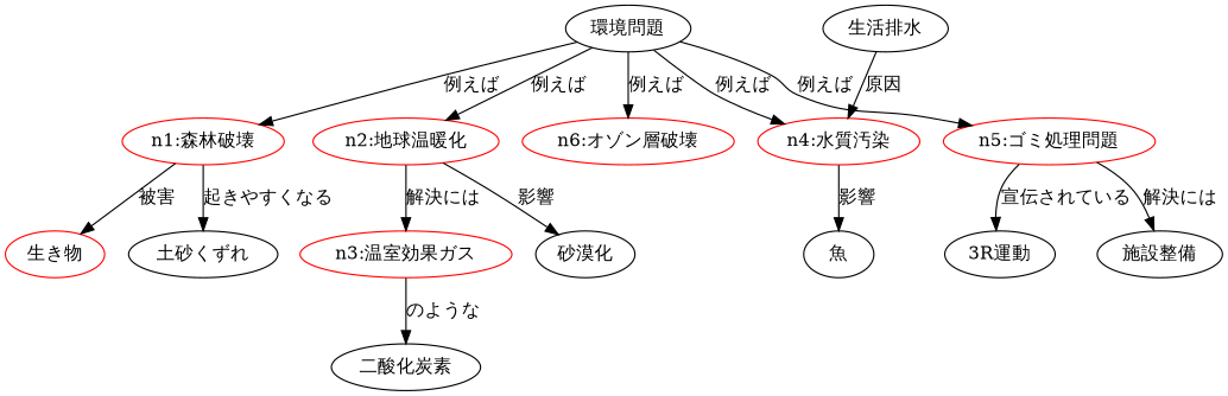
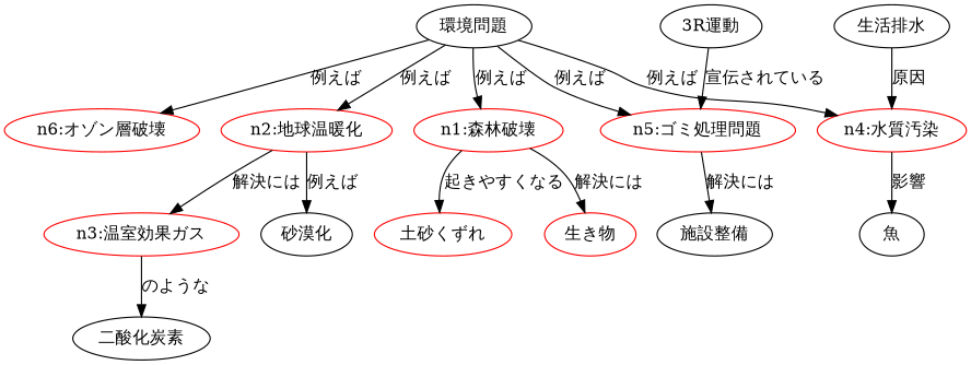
  digraph {
    n1 [label="環境問題"]
    n2 [color="#FF0000" label="n1:森林破壊"]
    n3 [color="#FF0000" label="n6:オゾン層破壊"]
    n4 [color="#FF0000" label="n5:ゴミ処理問題"]
    n5 [color="#FF0000" label="n4:水質汚染"]
    n6 [color="#FF0000" label="n2:地球温暖化"]
-   n7 [label="土砂くずれ"]
+   n7 [label="土砂くずれ" color="#FF0000"]
    n8 [color="#FF0000" label="生き物"]
    n9 [label="施設整備"]
    n10 [label="3R運動"]
    n11 [label="魚"]
    n12 [color="#FF0000" label="n3:温室効果ガス"]
    n13 [label="砂漠化"]
    n14 [label="生活排水"]
    n15 [label="二酸化炭素"]
    n1 -> n2 [label="例えば"]
    n1 -> n3 [label="例えば"]
    n1 -> n4 [label="例えば"]
    n1 -> n5 [label="例えば"]
    n1 -> n6 [label="例えば"]
    n2 -> n7 [label="起きやすくなる"]
-   n2 -> n8 [label="被害"]
+   n2 -> n8 [label="解決には"]
    n4 -> n9 [label="解決には"]
-   n4 -> n10 [label="宣伝されている"]
+   n10 -> n4 [label="宣伝されている"]
    n5 -> n11 [label="影響"]
    n6 -> n12 [label="解決には"]
-   n6 -> n13 [label="影響"]
+   n6 -> n13 [label="例えば"]
    n12 -> n15 [label="のような"]
    n14 -> n5 [label="原因"]
  }
